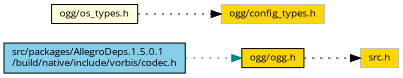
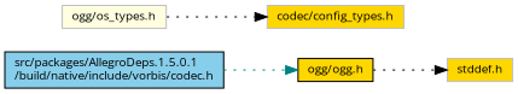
  digraph {
    fontname="Open Sans"
    rankdir=LR
    node [color=black fillcolor=gold fontname="Open Sans" fontsize=10 shape=record style=filled]
    edge [color=black fontname="Open Sans" fontsize=10 labelfontname=Helvetica labelfontsize=10 style=dotted]
    n1 [fillcolor=skyblue fontcolor=black height=0.2 label="src/packages/AllegroDeps.1.5.0.1\l/build/native/include/vorbis/codec.h" width=0.4]
    n2 [height=0.2 label="ogg/ogg.h" width=0.4]
-   n3 [color=grey75 height=0.2 label="src.h" width=0.4]
-   n4 [fillcolor=lightyellow height=0.2 label="ogg/os_types.h" width=0.4]
-   n5 [color=grey75 height=0.2 label="ogg/config_types.h" width=0.4]
+   n3 [color=grey75 height=0.2 label="stddef.h" width=0.4]
+   n4 [color=grey75 fillcolor=lightyellow height=0.2 label="ogg/os_types.h" width=0.4]
+   n5 [color=grey75 height=0.2 label="codec/config_types.h" width=0.4]
    n1 -> n2 [color=teal]
    n2 -> n3
    n4 -> n5
  }
